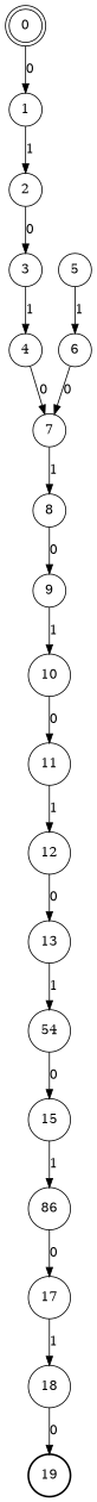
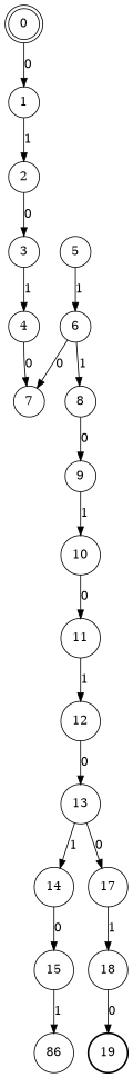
  digraph {
    node [shape=circle]
    n1 [label=0 shape=doublecircle]
    n2 [label=1]
    n3 [label=2]
    n4 [label=3]
    n5 [label=4]
    n6 [label=7]
    n7 [label=5]
    n8 [label=6]
    n9 [label=8]
    n10 [label=9]
    n11 [label=10]
    n12 [label=11]
    n13 [label=12]
    n14 [label=13]
-   n15 [label=54]
+   n15 [label=14]
    n16 [label=15]
    n17 [label=86]
    n18 [label=17]
    n19 [label=18]
    n20 [label=19 style=bold]
    n1 -> n2 [label=0]
    n2 -> n3 [label=1]
    n3 -> n4 [label=0]
    n4 -> n5 [label=1]
    n5 -> n6 [label=0]
-   n6 -> n9 [label=1]
+   n8 -> n9 [label=1]
    n7 -> n8 [label=1]
    n8 -> n6 [label=0]
    n9 -> n10 [label=0]
    n10 -> n11 [label=1]
    n11 -> n12 [label=0]
    n12 -> n13 [label=1]
    n13 -> n14 [label=0]
    n14 -> n15 [label=1]
    n15 -> n16 [label=0]
    n16 -> n17 [label=1]
-   n17 -> n18 [label=0]
+   n14 -> n18 [label=0]
    n18 -> n19 [label=1]
    n19 -> n20 [label=0]
  }
